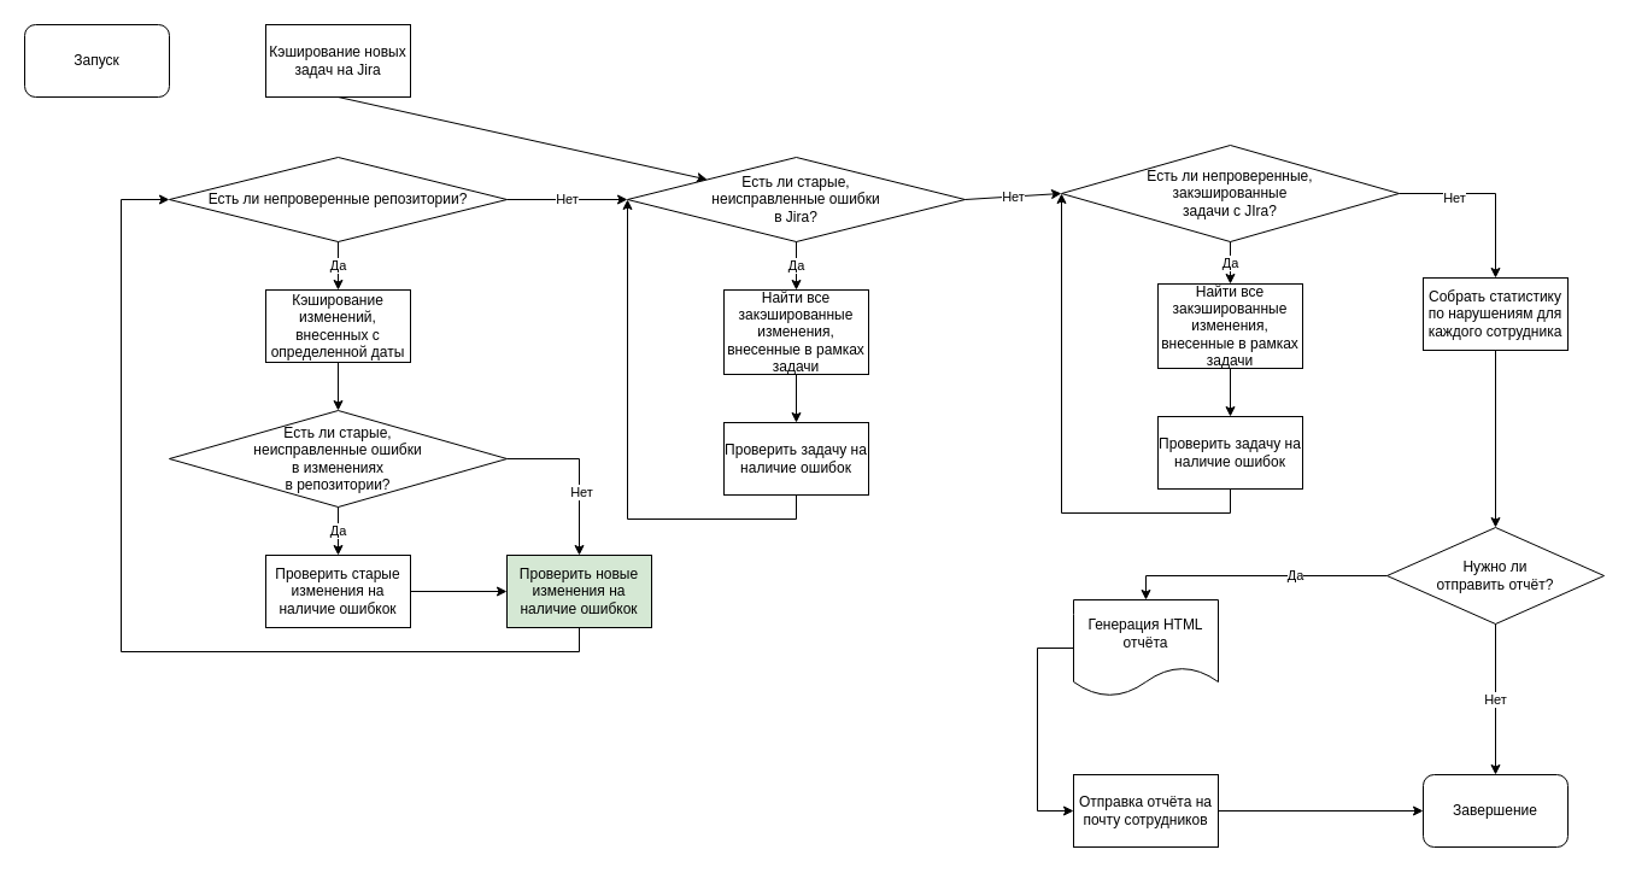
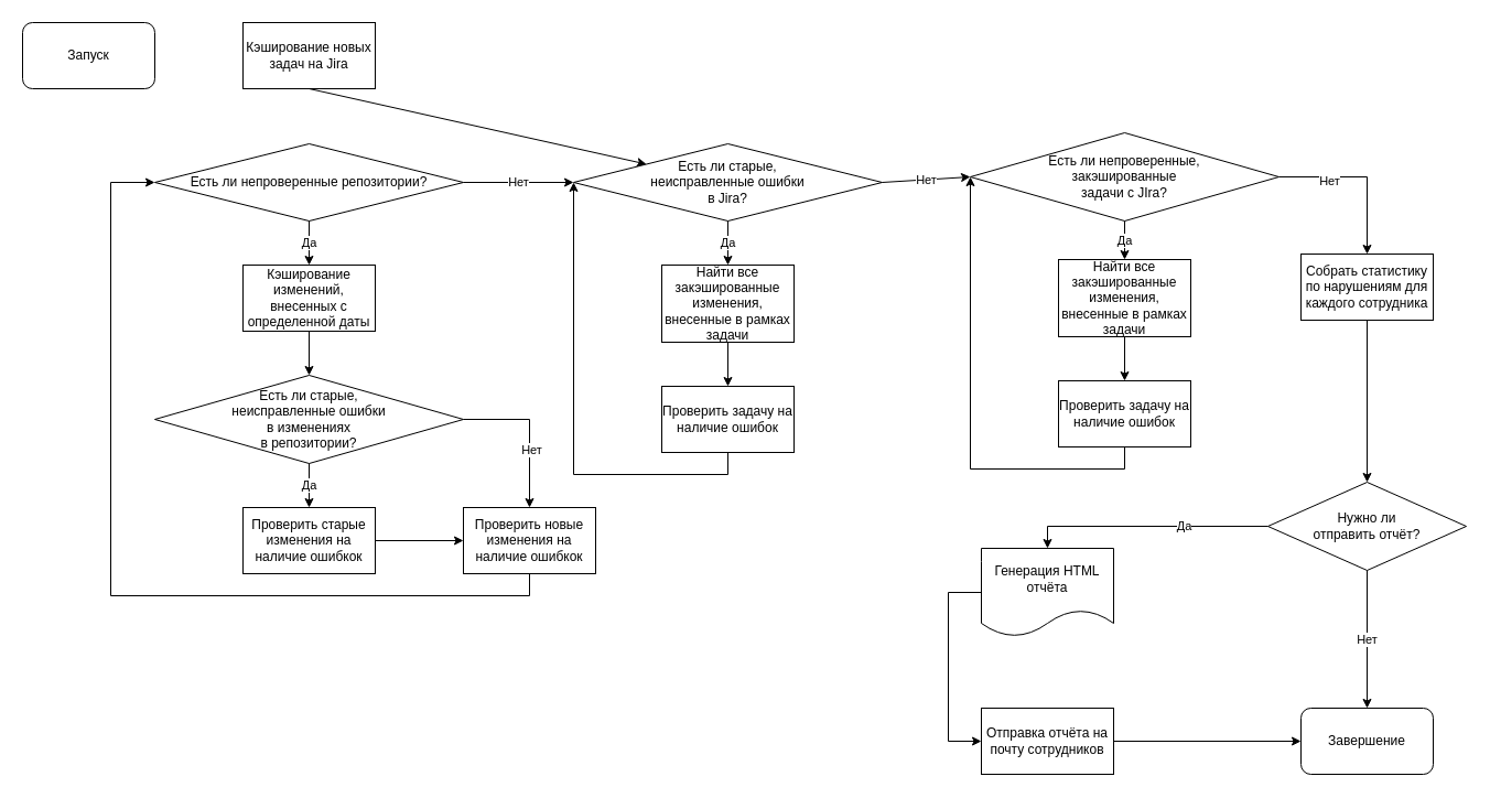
  <mxCell id="0" />
  <mxCell id="1" parent="0" />
  <mxCell id="2" value="Запуск" style="rounded=1;whiteSpace=wrap;html=1;" parent="1" vertex="1"><mxGeometry x="20" y="20" width="120" height="60" as="geometry" /></mxCell>
  <mxCell id="3" value="Кэширование новых задач на Jira" style="rounded=0;whiteSpace=wrap;html=1;" parent="1" vertex="1"><mxGeometry x="220" y="20" width="120" height="60" as="geometry" /></mxCell>
  <mxCell id="4" value="Есть ли непроверенные репозитории?" style="rhombus;whiteSpace=wrap;html=1;" parent="1" vertex="1"><mxGeometry x="140" y="130" width="280" height="70" as="geometry" /></mxCell>
  <mxCell id="5" value="Кэширование изменений, внесенных с определенной даты" style="rounded=0;whiteSpace=wrap;html=1;" parent="1" vertex="1"><mxGeometry x="220" y="240" width="120" height="60" as="geometry" /></mxCell>
  <mxCell id="6" value="Есть ли старые, &lt;br&gt;неисправленные ошибки &lt;br&gt;в изменениях &lt;br&gt;в репозитории?" style="rhombus;whiteSpace=wrap;html=1;" parent="1" vertex="1"><mxGeometry x="140" y="340" width="280" height="80" as="geometry" /></mxCell>
  <mxCell id="7" value="Проверить старые изменения на наличие ошибкок" style="rounded=0;whiteSpace=wrap;html=1;" parent="1" vertex="1"><mxGeometry x="220" y="460" width="120" height="60" as="geometry" /></mxCell>
- <mxCell id="8" value="Проверить новые изменения на наличие ошибкок" style="rounded=0;whiteSpace=wrap;html=1;fillColor=#d5e8d4;" parent="1" vertex="1"><mxGeometry x="420" y="460" width="120" height="60" as="geometry" /></mxCell>
+ <mxCell id="8" value="Проверить новые изменения на наличие ошибкок" style="rounded=0;whiteSpace=wrap;html=1;" parent="1" vertex="1"><mxGeometry x="420" y="460" width="120" height="60" as="geometry" /></mxCell>
  <mxCell id="9" value="" style="endArrow=classic;html=1;rounded=0;exitX=0.5;exitY=1;exitDx=0;exitDy=0;" parent="1" source="3" target="18" edge="1"><mxGeometry width="50" height="50" relative="1" as="geometry"><mxPoint x="150" y="60" as="sourcePoint" /><mxPoint x="230" y="60" as="targetPoint" /></mxGeometry></mxCell>
  <mxCell id="10" value="Да" style="endArrow=classic;html=1;rounded=0;exitX=0.5;exitY=1;exitDx=0;exitDy=0;entryX=0.5;entryY=0;entryDx=0;entryDy=0;" parent="1" source="4" target="5" edge="1"><mxGeometry width="50" height="50" relative="1" as="geometry"><mxPoint x="370" y="430" as="sourcePoint" /><mxPoint x="420" y="380" as="targetPoint" /></mxGeometry></mxCell>
  <mxCell id="11" value="" style="endArrow=classic;html=1;rounded=0;exitX=0.5;exitY=1;exitDx=0;exitDy=0;entryX=0.5;entryY=0;entryDx=0;entryDy=0;" parent="1" source="5" target="6" edge="1"><mxGeometry width="50" height="50" relative="1" as="geometry"><mxPoint x="370" y="430" as="sourcePoint" /><mxPoint x="420" y="380" as="targetPoint" /></mxGeometry></mxCell>
  <mxCell id="12" value="Да" style="endArrow=classic;html=1;rounded=0;exitX=0.5;exitY=1;exitDx=0;exitDy=0;entryX=0.5;entryY=0;entryDx=0;entryDy=0;" parent="1" source="6" target="7" edge="1"><mxGeometry width="50" height="50" relative="1" as="geometry"><mxPoint x="370" y="410" as="sourcePoint" /><mxPoint x="420" y="360" as="targetPoint" /></mxGeometry></mxCell>
  <mxCell id="13" value="" style="endArrow=classic;html=1;rounded=0;exitX=1;exitY=0.5;exitDx=0;exitDy=0;entryX=0.5;entryY=0;entryDx=0;entryDy=0;" parent="1" source="6" target="8" edge="1"><mxGeometry width="50" height="50" relative="1" as="geometry"><mxPoint x="370" y="410" as="sourcePoint" /><mxPoint x="420" y="360" as="targetPoint" /><Array as="points"><mxPoint x="480" y="380" /></Array></mxGeometry></mxCell>
  <mxCell id="14" value="Нет" style="edgeLabel;html=1;align=center;verticalAlign=middle;resizable=0;points=[];" parent="13" vertex="1" connectable="0"><mxGeometry x="0.243" y="1" relative="1" as="geometry"><mxPoint as="offset" /></mxGeometry></mxCell>
  <mxCell id="15" value="" style="endArrow=classic;html=1;rounded=0;exitX=1;exitY=0.5;exitDx=0;exitDy=0;entryX=0;entryY=0.5;entryDx=0;entryDy=0;" parent="1" source="7" target="8" edge="1"><mxGeometry width="50" height="50" relative="1" as="geometry"><mxPoint x="370" y="410" as="sourcePoint" /><mxPoint x="420" y="360" as="targetPoint" /></mxGeometry></mxCell>
  <mxCell id="16" value="" style="endArrow=classic;html=1;rounded=0;exitX=0.5;exitY=1;exitDx=0;exitDy=0;entryX=0;entryY=0.5;entryDx=0;entryDy=0;" parent="1" source="8" target="4" edge="1"><mxGeometry width="50" height="50" relative="1" as="geometry"><mxPoint x="370" y="410" as="sourcePoint" /><mxPoint x="420" y="360" as="targetPoint" /><Array as="points"><mxPoint x="480" y="540" /><mxPoint x="100" y="540" /><mxPoint x="100" y="165" /></Array></mxGeometry></mxCell>
  <mxCell id="17" value="Нет" style="endArrow=classic;html=1;rounded=0;exitX=1;exitY=0.5;exitDx=0;exitDy=0;entryX=0;entryY=0.5;entryDx=0;entryDy=0;" parent="1" source="4" target="18" edge="1"><mxGeometry width="50" height="50" relative="1" as="geometry"><mxPoint x="370" y="410" as="sourcePoint" /><mxPoint x="550" y="165" as="targetPoint" /></mxGeometry></mxCell>
  <mxCell id="18" value="Есть ли старые, &lt;br&gt;неисправленные ошибки &lt;br&gt;в Jira?" style="rhombus;whiteSpace=wrap;html=1;" parent="1" vertex="1"><mxGeometry x="520" y="130" width="280" height="70" as="geometry" /></mxCell>
  <mxCell id="19" value="Да" style="endArrow=classic;html=1;rounded=0;exitX=0.5;exitY=1;exitDx=0;exitDy=0;" parent="1" source="18" target="20" edge="1"><mxGeometry width="50" height="50" relative="1" as="geometry"><mxPoint x="460" y="410" as="sourcePoint" /><mxPoint x="660" y="260" as="targetPoint" /></mxGeometry></mxCell>
  <mxCell id="20" value="Найти все закэшированные изменения, внесенные в рамках задачи" style="rounded=0;whiteSpace=wrap;html=1;" parent="1" vertex="1"><mxGeometry x="600" y="240" width="120" height="70" as="geometry" /></mxCell>
  <mxCell id="21" value="Проверить задачу на наличие ошибок" style="rounded=0;whiteSpace=wrap;html=1;" parent="1" vertex="1"><mxGeometry x="600" y="350" width="120" height="60" as="geometry" /></mxCell>
  <mxCell id="22" value="" style="endArrow=classic;html=1;rounded=0;exitX=0.5;exitY=1;exitDx=0;exitDy=0;entryX=0.5;entryY=0;entryDx=0;entryDy=0;" parent="1" source="20" target="21" edge="1"><mxGeometry width="50" height="50" relative="1" as="geometry"><mxPoint x="460" y="380" as="sourcePoint" /><mxPoint x="510" y="330" as="targetPoint" /></mxGeometry></mxCell>
  <mxCell id="23" value="" style="endArrow=classic;html=1;rounded=0;exitX=0.5;exitY=1;exitDx=0;exitDy=0;entryX=0;entryY=0.5;entryDx=0;entryDy=0;" parent="1" source="21" target="18" edge="1"><mxGeometry width="50" height="50" relative="1" as="geometry"><mxPoint x="460" y="370" as="sourcePoint" /><mxPoint x="510" y="320" as="targetPoint" /><Array as="points"><mxPoint x="660" y="430" /><mxPoint x="520" y="430" /></Array></mxGeometry></mxCell>
  <mxCell id="24" value="Есть ли непроверенные, &lt;br&gt;закэшированные &lt;br&gt;задачи с JIra?" style="rhombus;whiteSpace=wrap;html=1;" parent="1" vertex="1"><mxGeometry x="880" y="120" width="280" height="80" as="geometry" /></mxCell>
  <mxCell id="25" value="Да" style="endArrow=classic;html=1;rounded=0;exitX=0.5;exitY=1;exitDx=0;exitDy=0;" parent="1" source="24" target="26" edge="1"><mxGeometry width="50" height="50" relative="1" as="geometry"><mxPoint x="1020" y="195" as="sourcePoint" /><mxPoint x="1020" y="255" as="targetPoint" /></mxGeometry></mxCell>
  <mxCell id="26" value="Найти все закэшированные изменения, внесенные в рамках задачи" style="rounded=0;whiteSpace=wrap;html=1;" parent="1" vertex="1"><mxGeometry x="960" y="235" width="120" height="70" as="geometry" /></mxCell>
  <mxCell id="27" value="Проверить задачу на наличие ошибок" style="rounded=0;whiteSpace=wrap;html=1;" parent="1" vertex="1"><mxGeometry x="960" y="345" width="120" height="60" as="geometry" /></mxCell>
  <mxCell id="28" value="" style="endArrow=classic;html=1;rounded=0;exitX=0.5;exitY=1;exitDx=0;exitDy=0;entryX=0.5;entryY=0;entryDx=0;entryDy=0;" parent="1" source="26" target="27" edge="1"><mxGeometry width="50" height="50" relative="1" as="geometry"><mxPoint x="820" y="375" as="sourcePoint" /><mxPoint x="870" y="325" as="targetPoint" /></mxGeometry></mxCell>
  <mxCell id="29" value="" style="endArrow=classic;html=1;rounded=0;exitX=0.5;exitY=1;exitDx=0;exitDy=0;entryX=0;entryY=0.5;entryDx=0;entryDy=0;" parent="1" source="27" target="24" edge="1"><mxGeometry width="50" height="50" relative="1" as="geometry"><mxPoint x="820" y="365" as="sourcePoint" /><mxPoint x="880" y="160" as="targetPoint" /><Array as="points"><mxPoint x="1020" y="425" /><mxPoint x="880" y="425" /></Array></mxGeometry></mxCell>
  <mxCell id="30" value="Нет" style="endArrow=classic;html=1;rounded=0;exitX=1;exitY=0.5;exitDx=0;exitDy=0;entryX=0;entryY=0.5;entryDx=0;entryDy=0;" parent="1" source="18" target="24" edge="1"><mxGeometry width="50" height="50" relative="1" as="geometry"><mxPoint x="850" y="165" as="sourcePoint" /><mxPoint x="1000" y="163" as="targetPoint" /></mxGeometry></mxCell>
  <mxCell id="31" value="Собрать статистику по нарушениям для каждого сотрудника" style="rounded=0;whiteSpace=wrap;html=1;" parent="1" vertex="1"><mxGeometry x="1180" y="230" width="120" height="60" as="geometry" /></mxCell>
  <mxCell id="32" value="" style="endArrow=classic;html=1;rounded=0;entryX=0.5;entryY=0;entryDx=0;entryDy=0;exitX=1;exitY=0.5;exitDx=0;exitDy=0;" parent="1" source="24" target="31" edge="1"><mxGeometry width="50" height="50" relative="1" as="geometry"><mxPoint x="970" y="470" as="sourcePoint" /><mxPoint x="800" y="310" as="targetPoint" /><Array as="points"><mxPoint x="1240" y="160" /></Array></mxGeometry></mxCell>
  <mxCell id="33" value="Нет" style="edgeLabel;html=1;align=center;verticalAlign=middle;resizable=0;points=[];" parent="32" vertex="1" connectable="0"><mxGeometry x="-0.394" y="-3" relative="1" as="geometry"><mxPoint as="offset" /></mxGeometry></mxCell>
  <mxCell id="34" value="Нужно ли &lt;br&gt;отправить отчёт?" style="rhombus;whiteSpace=wrap;html=1;" parent="1" vertex="1"><mxGeometry x="1150" y="437" width="180" height="80" as="geometry" /></mxCell>
  <mxCell id="35" value="" style="endArrow=classic;html=1;rounded=0;exitX=0.5;exitY=1;exitDx=0;exitDy=0;entryX=0.5;entryY=0;entryDx=0;entryDy=0;" parent="1" source="31" target="34" edge="1"><mxGeometry width="50" height="50" relative="1" as="geometry"><mxPoint x="1190" y="410" as="sourcePoint" /><mxPoint x="1240" y="335" as="targetPoint" /></mxGeometry></mxCell>
  <mxCell id="36" value="Нет" style="endArrow=classic;html=1;rounded=0;exitX=0.5;exitY=1;exitDx=0;exitDy=0;" parent="1" source="34" target="37" edge="1"><mxGeometry width="50" height="50" relative="1" as="geometry"><mxPoint x="1240" y="512" as="sourcePoint" /><mxPoint x="1240" y="567" as="targetPoint" /></mxGeometry></mxCell>
  <mxCell id="37" value="Завершение" style="rounded=1;whiteSpace=wrap;html=1;" parent="1" vertex="1"><mxGeometry x="1180" y="642" width="120" height="60" as="geometry" /></mxCell>
  <mxCell id="38" value="Генерация HTML отчёта" style="shape=document;whiteSpace=wrap;html=1;boundedLbl=1;" parent="1" vertex="1"><mxGeometry x="890" y="497" width="120" height="80" as="geometry" /></mxCell>
  <mxCell id="39" value="" style="endArrow=classic;html=1;rounded=0;exitX=0;exitY=0.5;exitDx=0;exitDy=0;entryX=0.5;entryY=0;entryDx=0;entryDy=0;" parent="1" source="34" target="38" edge="1"><mxGeometry width="50" height="50" relative="1" as="geometry"><mxPoint x="620" y="560" as="sourcePoint" /><mxPoint x="630" y="845" as="targetPoint" /><Array as="points"><mxPoint x="950" y="477" /></Array></mxGeometry></mxCell>
  <mxCell id="40" value="Да" style="edgeLabel;html=1;align=center;verticalAlign=middle;resizable=0;points=[];" parent="39" vertex="1" connectable="0"><mxGeometry x="-0.3" y="-1" relative="1" as="geometry"><mxPoint as="offset" /></mxGeometry></mxCell>
  <mxCell id="41" value="Отправка отчёта на почту сотрудников" style="rounded=0;whiteSpace=wrap;html=1;" parent="1" vertex="1"><mxGeometry x="890" y="642" width="120" height="60" as="geometry" /></mxCell>
  <mxCell id="42" value="" style="endArrow=classic;html=1;rounded=0;exitX=0;exitY=0.5;exitDx=0;exitDy=0;entryX=0;entryY=0.5;entryDx=0;entryDy=0;" parent="1" source="38" target="41" edge="1"><mxGeometry width="50" height="50" relative="1" as="geometry"><mxPoint x="1150" y="522" as="sourcePoint" /><mxPoint x="820" y="537" as="targetPoint" /><Array as="points"><mxPoint x="860" y="537" /><mxPoint x="860" y="672" /></Array></mxGeometry></mxCell>
  <mxCell id="43" value="" style="endArrow=classic;html=1;rounded=0;entryX=0;entryY=0.5;entryDx=0;entryDy=0;exitX=1;exitY=0.5;exitDx=0;exitDy=0;" parent="1" source="41" target="37" edge="1"><mxGeometry width="50" height="50" relative="1" as="geometry"><mxPoint x="1060" y="510" as="sourcePoint" /><mxPoint x="950" y="690" as="targetPoint" /></mxGeometry></mxCell>
